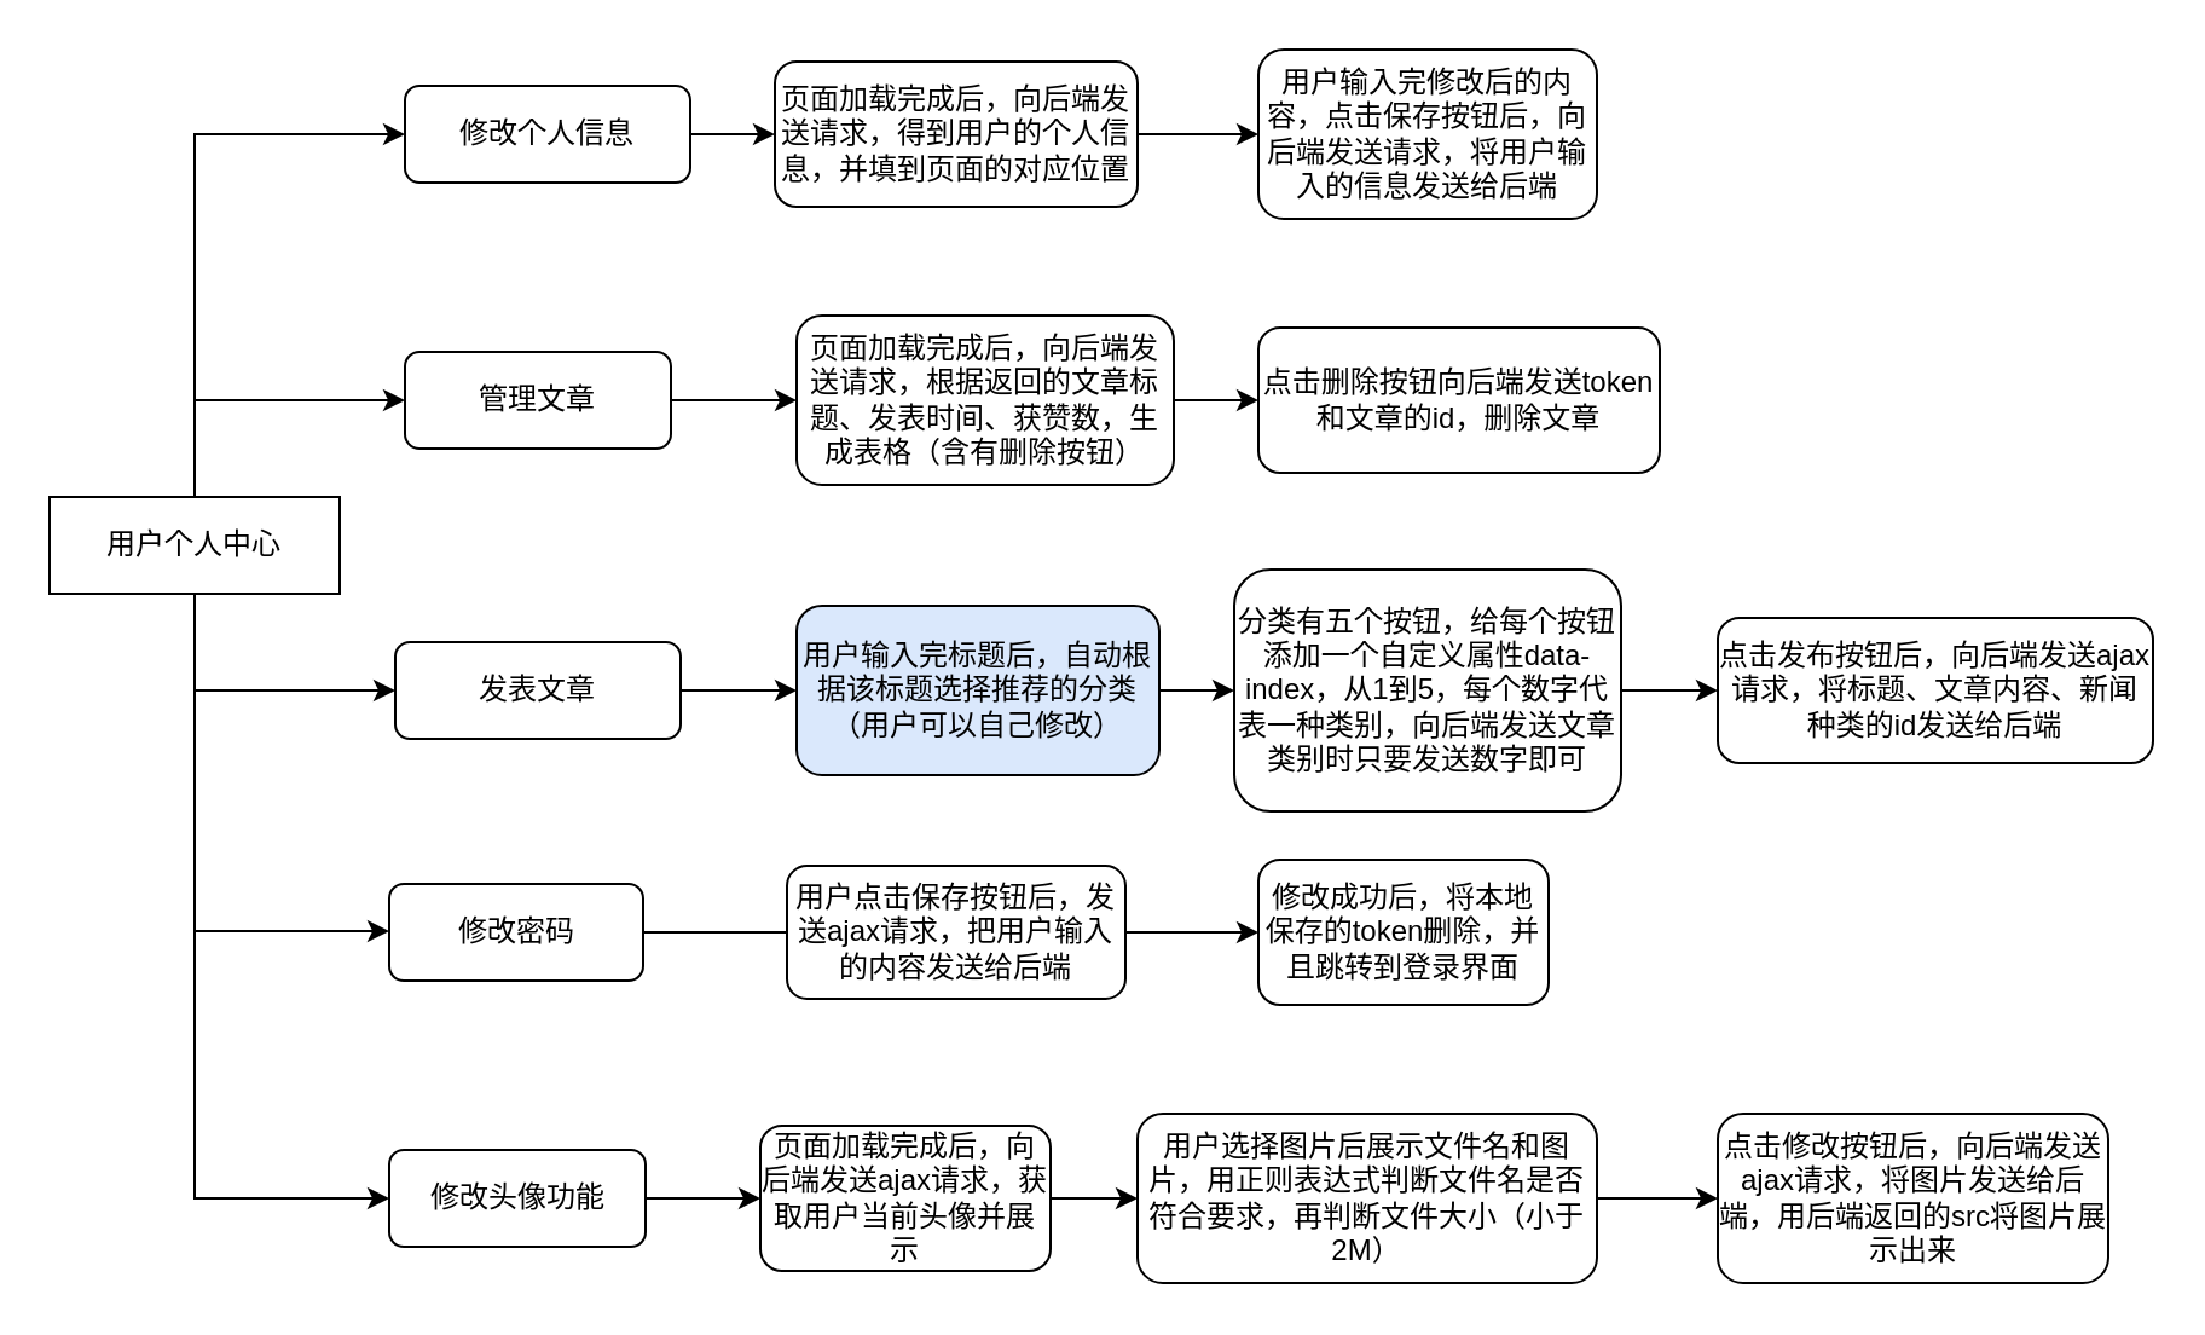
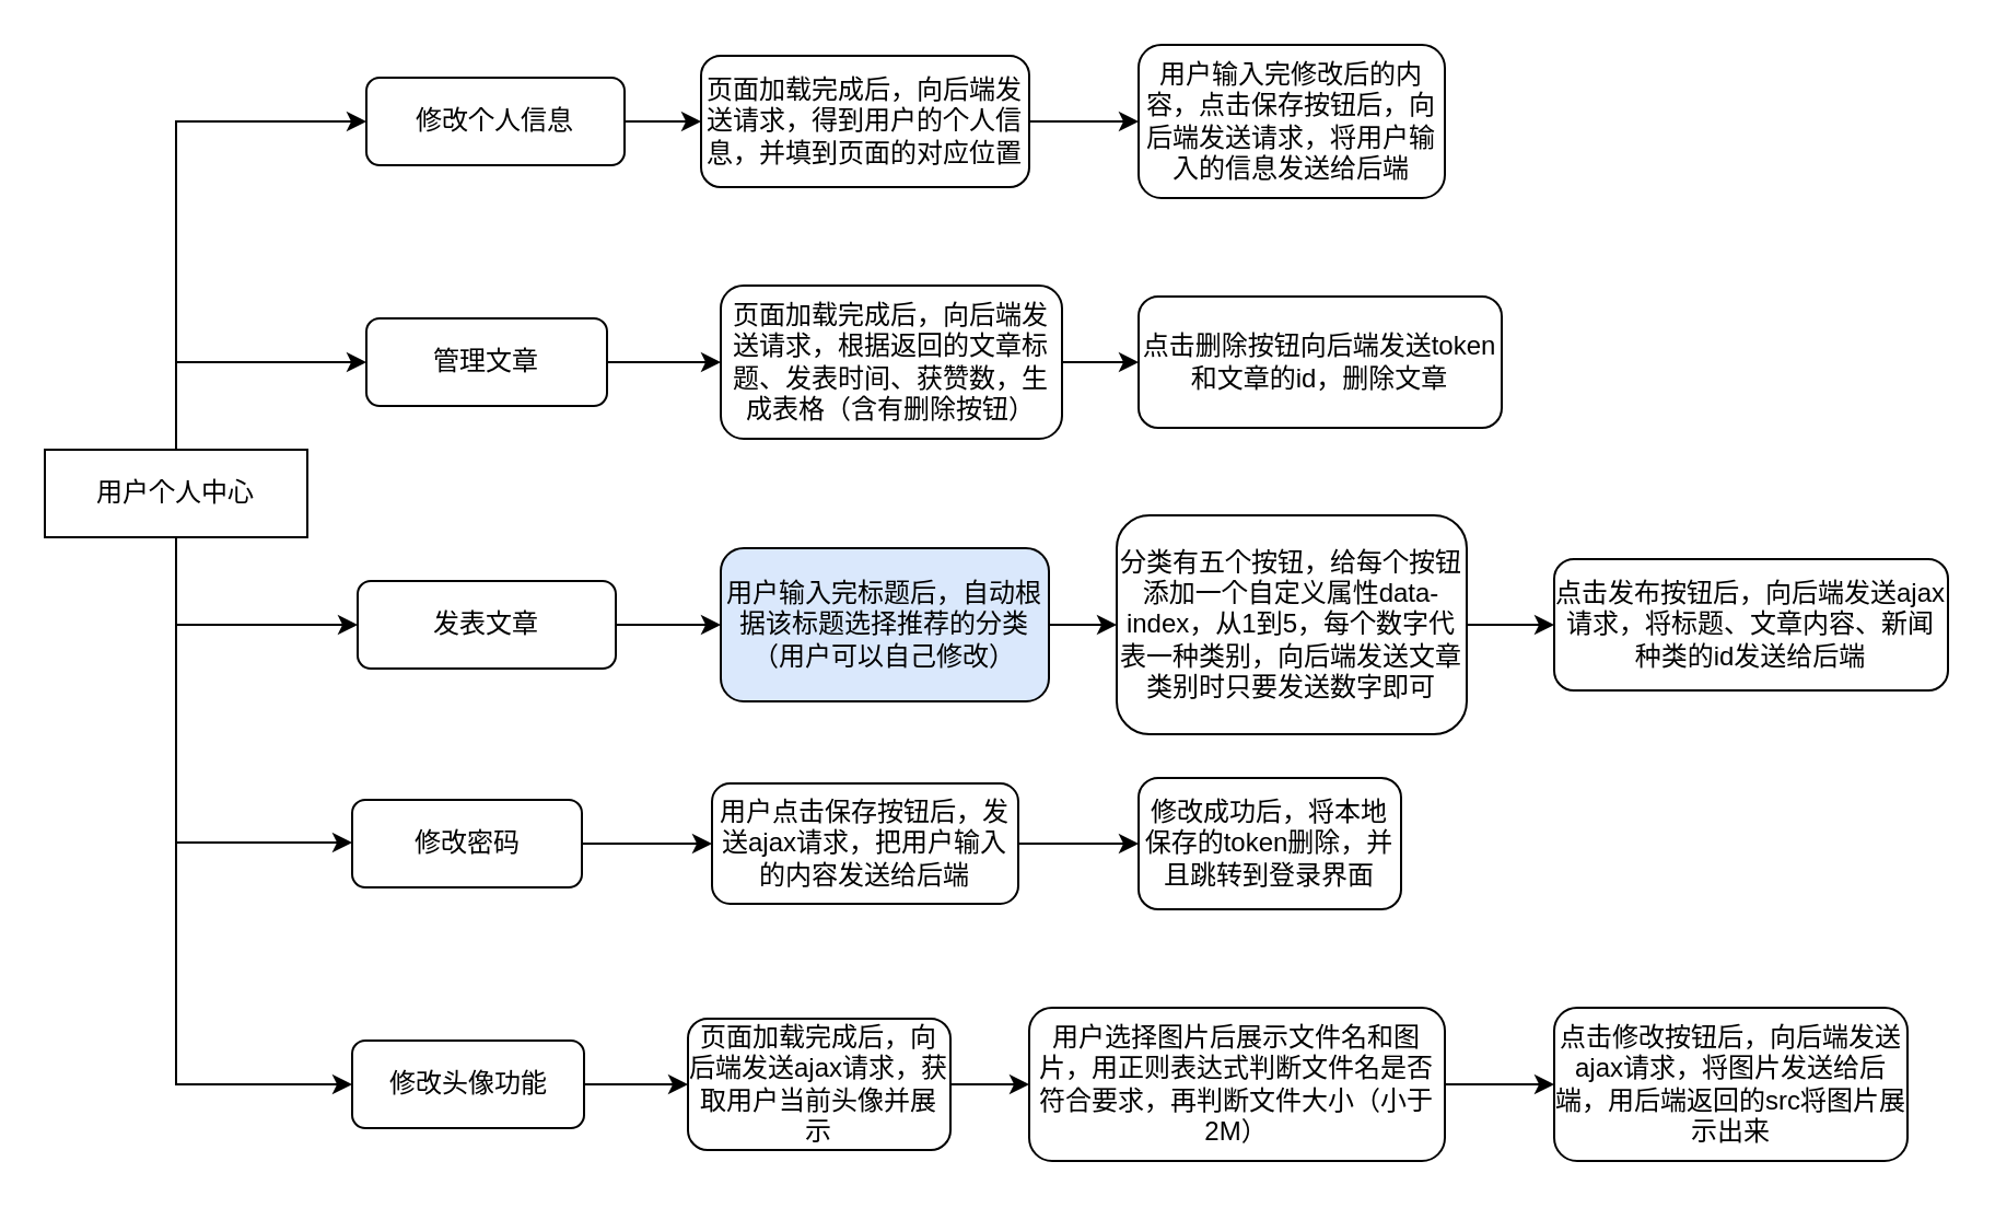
  <mxCell id="0" />
  <mxCell id="1" parent="0" />
  <mxCell id="2" value="用户个人中心" style="rounded=0;whiteSpace=wrap;html=1;" vertex="1" parent="1"><mxGeometry y="205" width="120" height="40" as="geometry" x="20" /></mxCell>
  <mxCell id="3" value="" style="edgeStyle=orthogonalEdgeStyle;rounded=0;orthogonalLoop=1;jettySize=auto;html=1;" edge="1" parent="1" source="4" target="6"><mxGeometry relative="1" as="geometry" /></mxCell>
  <mxCell id="4" value="修改个人信息" style="rounded=1;whiteSpace=wrap;html=1;" vertex="1" parent="1"><mxGeometry x="167" y="35" width="118" height="40" as="geometry" /></mxCell>
  <mxCell id="5" value="" style="edgeStyle=orthogonalEdgeStyle;rounded=0;orthogonalLoop=1;jettySize=auto;html=1;" edge="1" parent="1" source="6" target="7"><mxGeometry relative="1" as="geometry" /></mxCell>
  <mxCell id="6" value="页面加载完成后，向后端发送请求，得到用户的个人信息，并填到页面的对应位置" style="rounded=1;whiteSpace=wrap;html=1;" vertex="1" parent="1"><mxGeometry x="320" y="25" width="150" height="60" as="geometry" /></mxCell>
  <mxCell id="7" value="用户输入完修改后的内容，点击保存按钮后，向后端发送请求，将用户输入的信息发送给后端" style="rounded=1;whiteSpace=wrap;html=1;" vertex="1" parent="1"><mxGeometry x="520" y="20" width="140" height="70" as="geometry" /></mxCell>
  <mxCell id="8" value="" style="edgeStyle=orthogonalEdgeStyle;rounded=0;orthogonalLoop=1;jettySize=auto;html=1;" edge="1" parent="1" source="9" target="11"><mxGeometry relative="1" as="geometry" /></mxCell>
  <mxCell id="9" value="管理文章" style="rounded=1;whiteSpace=wrap;html=1;" vertex="1" parent="1"><mxGeometry x="167" y="145" width="110" height="40" as="geometry" /></mxCell>
  <mxCell id="10" value="" style="edgeStyle=orthogonalEdgeStyle;rounded=0;orthogonalLoop=1;jettySize=auto;html=1;" edge="1" parent="1" source="11" target="12"><mxGeometry relative="1" as="geometry" /></mxCell>
  <mxCell id="11" value="页面加载完成后，向后端发送请求，根据返回的文章标题、发表时间、获赞数，生成表格（含有删除按钮）" style="rounded=1;whiteSpace=wrap;html=1;" vertex="1" parent="1"><mxGeometry x="329" y="130" width="156" height="70" as="geometry" /></mxCell>
  <mxCell id="12" value="点击删除按钮向后端发送token和文章的id，删除文章" style="rounded=1;whiteSpace=wrap;html=1;" vertex="1" parent="1"><mxGeometry x="520" y="135" width="166" height="60" as="geometry" /></mxCell>
  <mxCell id="13" value="" style="edgeStyle=orthogonalEdgeStyle;rounded=0;orthogonalLoop=1;jettySize=auto;html=1;" edge="1" parent="1" source="14" target="16"><mxGeometry relative="1" as="geometry" /></mxCell>
  <mxCell id="14" value="发表文章" style="rounded=1;whiteSpace=wrap;html=1;" vertex="1" parent="1"><mxGeometry x="163" y="265" width="118" height="40" as="geometry" /></mxCell>
  <mxCell id="15" value="" style="edgeStyle=orthogonalEdgeStyle;rounded=0;orthogonalLoop=1;jettySize=auto;html=1;" edge="1" parent="1" source="16" target="19"><mxGeometry relative="1" as="geometry" /></mxCell>
  <mxCell id="16" value="用户输入完标题后，自动根据该标题选择推荐的分类（用户可以自己修改）" style="rounded=1;whiteSpace=wrap;html=1;fillColor=#dae8fc;" vertex="1" parent="1"><mxGeometry x="329" y="250" width="150" height="70" as="geometry" /></mxCell>
  <mxCell id="17" value="点击发布按钮后，向后端发送ajax请求，将标题、文章内容、新闻种类的id发送给后端" style="rounded=1;whiteSpace=wrap;html=1;" vertex="1" parent="1"><mxGeometry x="710" y="255" width="180" height="60" as="geometry" /></mxCell>
  <mxCell id="18" value="" style="edgeStyle=orthogonalEdgeStyle;rounded=0;orthogonalLoop=1;jettySize=auto;html=1;" edge="1" parent="1" source="19" target="17"><mxGeometry relative="1" as="geometry" /></mxCell>
  <mxCell id="19" value="分类有五个按钮，给每个按钮添加一个自定义属性data-index，从1到5，每个数字代表一种类别，向后端发送文章类别时只要发送数字即可" style="rounded=1;whiteSpace=wrap;html=1;" vertex="1" parent="1"><mxGeometry x="510" y="235" width="160" height="100" as="geometry" /></mxCell>
- <mxCell id="20" value="" style="edgeStyle=orthogonalEdgeStyle;rounded=0;orthogonalLoop=1;jettySize=auto;html=1;endArrow=none;" edge="1" parent="1" source="21" target="23"><mxGeometry relative="1" as="geometry" /></mxCell>
+ <mxCell id="20" value="" style="edgeStyle=orthogonalEdgeStyle;rounded=0;orthogonalLoop=1;jettySize=auto;html=1;" edge="1" parent="1" source="21" target="23"><mxGeometry relative="1" as="geometry" /></mxCell>
  <mxCell id="21" value="修改密码" style="rounded=1;whiteSpace=wrap;html=1;" vertex="1" parent="1"><mxGeometry x="160.5" y="365" width="105" height="40" as="geometry" /></mxCell>
  <mxCell id="22" value="" style="edgeStyle=orthogonalEdgeStyle;rounded=0;orthogonalLoop=1;jettySize=auto;html=1;" edge="1" parent="1" source="23" target="24"><mxGeometry relative="1" as="geometry" /></mxCell>
  <mxCell id="23" value="用户点击保存按钮后，发送ajax请求，把用户输入的内容发送给后端" style="rounded=1;whiteSpace=wrap;html=1;" vertex="1" parent="1"><mxGeometry x="325" y="357.5" width="140" height="55" as="geometry" /></mxCell>
  <mxCell id="24" value="修改成功后，将本地保存的token删除，并且跳转到登录界面" style="rounded=1;whiteSpace=wrap;html=1;" vertex="1" parent="1"><mxGeometry x="520" y="355" width="120" height="60" as="geometry" /></mxCell>
  <mxCell id="25" value="" style="edgeStyle=orthogonalEdgeStyle;rounded=0;orthogonalLoop=1;jettySize=auto;html=1;" edge="1" parent="1" source="26" target="28"><mxGeometry relative="1" as="geometry" /></mxCell>
  <mxCell id="26" value="修改头像功能" style="rounded=1;whiteSpace=wrap;html=1;" vertex="1" parent="1"><mxGeometry x="160.5" y="475" width="106" height="40" as="geometry" /></mxCell>
  <mxCell id="27" value="" style="edgeStyle=orthogonalEdgeStyle;rounded=0;orthogonalLoop=1;jettySize=auto;html=1;" edge="1" parent="1" source="28" target="30"><mxGeometry relative="1" as="geometry" /></mxCell>
  <mxCell id="28" value="页面加载完成后，向后端发送ajax请求，获取用户当前头像并展示" style="rounded=1;whiteSpace=wrap;html=1;" vertex="1" parent="1"><mxGeometry x="314" y="465" width="120" height="60" as="geometry" /></mxCell>
  <mxCell id="29" value="" style="edgeStyle=orthogonalEdgeStyle;rounded=0;orthogonalLoop=1;jettySize=auto;html=1;" edge="1" parent="1" source="30" target="31"><mxGeometry relative="1" as="geometry" /></mxCell>
  <mxCell id="30" value="用户选择图片后展示文件名和图片，用正则表达式判断文件名是否符合要求，再判断文件大小（小于2M）" style="rounded=1;whiteSpace=wrap;html=1;" vertex="1" parent="1"><mxGeometry x="470" y="460" width="190" height="70" as="geometry" /></mxCell>
  <mxCell id="31" value="点击修改按钮后，向后端发送ajax请求，将图片发送给后端，用后端返回的src将图片展示出来" style="rounded=1;whiteSpace=wrap;html=1;" vertex="1" parent="1"><mxGeometry x="710" y="460" width="161.5" height="70" as="geometry" /></mxCell>
  <mxCell id="32" value="" style="endArrow=classic;html=1;rounded=0;exitX=0.5;exitY=0;exitDx=0;exitDy=0;entryX=0;entryY=0.5;entryDx=0;entryDy=0;" edge="1" parent="1" source="2" target="4"><mxGeometry width="50" height="50" relative="1" as="geometry"><mxPoint x="100" y="215" as="sourcePoint" /><mxPoint x="150" y="165" as="targetPoint" /><Array as="points"><mxPoint x="80" y="55" /></Array></mxGeometry></mxCell>
  <mxCell id="33" value="" style="endArrow=classic;html=1;rounded=0;entryX=0;entryY=0.5;entryDx=0;entryDy=0;" edge="1" parent="1" target="9"><mxGeometry width="50" height="50" relative="1" as="geometry"><mxPoint x="80" y="165" as="sourcePoint" /><mxPoint x="130" y="175" as="targetPoint" /></mxGeometry></mxCell>
  <mxCell id="34" value="" style="endArrow=classic;html=1;rounded=0;exitX=0.5;exitY=1;exitDx=0;exitDy=0;entryX=0;entryY=0.5;entryDx=0;entryDy=0;" edge="1" parent="1" source="2" target="26"><mxGeometry width="50" height="50" relative="1" as="geometry"><mxPoint x="80" y="305" as="sourcePoint" /><mxPoint x="130" y="255" as="targetPoint" /><Array as="points"><mxPoint x="80" y="495" /></Array></mxGeometry></mxCell>
  <mxCell id="35" value="" style="endArrow=classic;html=1;rounded=0;" edge="1" parent="1"><mxGeometry width="50" height="50" relative="1" as="geometry"><mxPoint x="80.5" y="384.5" as="sourcePoint" /><mxPoint x="160.5" y="384.5" as="targetPoint" /></mxGeometry></mxCell>
  <mxCell id="36" value="" style="endArrow=classic;html=1;rounded=0;" edge="1" parent="1"><mxGeometry width="50" height="50" relative="1" as="geometry"><mxPoint x="80" y="285" as="sourcePoint" /><mxPoint x="163" y="285" as="targetPoint" /></mxGeometry></mxCell>
